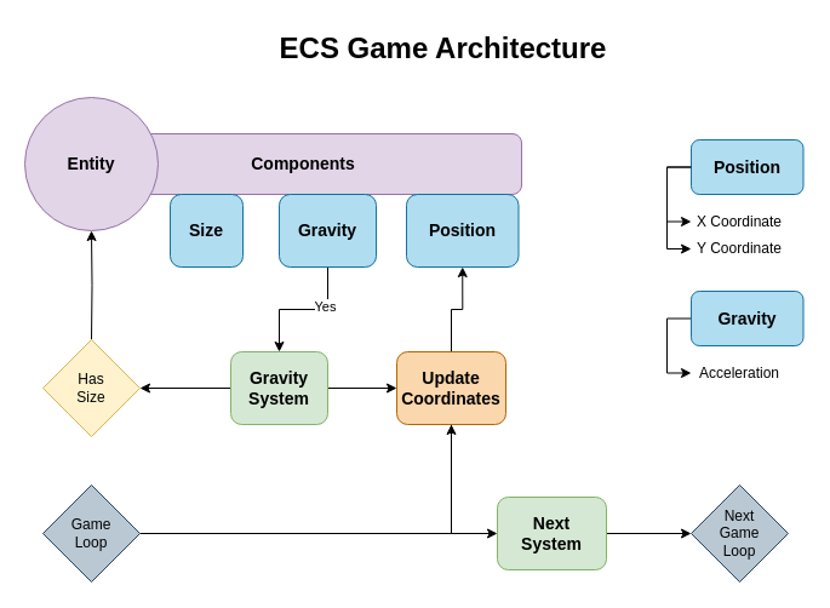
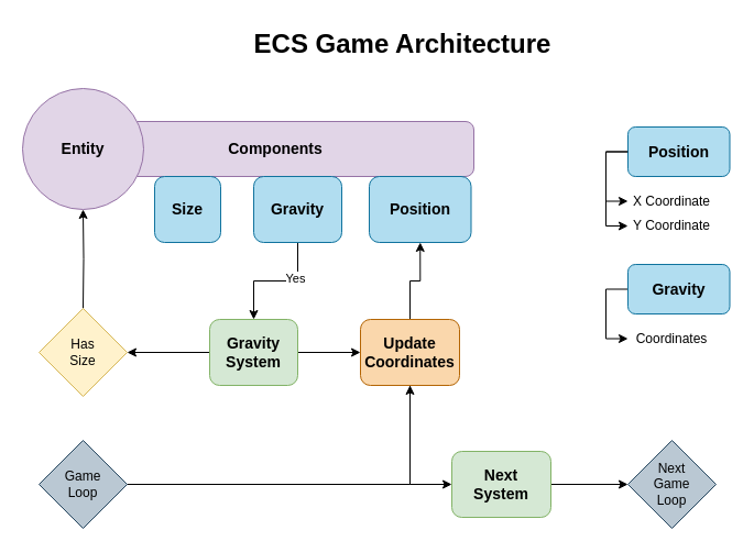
  <mxCell id="0" />
  <mxCell id="1" parent="0" />
  <mxCell id="2" value="Components" style="rounded=1;whiteSpace=wrap;html=1;fillColor=#e1d5e7;strokeColor=#9673a6;fontStyle=1;fontSize=14;" vertex="1" parent="1"><mxGeometry x="70" y="110" width="360" height="50" as="geometry" /></mxCell>
  <mxCell id="3" style="edgeStyle=orthogonalEdgeStyle;rounded=0;orthogonalLoop=1;jettySize=auto;html=1;" edge="1" parent="1" target="4"><mxGeometry relative="1" as="geometry"><mxPoint x="75" y="280" as="sourcePoint" /></mxGeometry></mxCell>
  <mxCell id="4" value="Entity" style="ellipse;whiteSpace=wrap;html=1;aspect=fixed;fillColor=#e1d5e7;strokeColor=#9673a6;fontStyle=1;fontSize=14;" vertex="1" parent="1"><mxGeometry x="20" y="80" width="110" height="110" as="geometry" /></mxCell>
  <mxCell id="5" value="ECS Game Architecture" style="text;strokeColor=none;fillColor=none;html=1;fontSize=24;fontStyle=1;verticalAlign=middle;align=center;" vertex="1" parent="1"><mxGeometry x="217" y="20" width="295" height="40" as="geometry" /></mxCell>
  <mxCell id="6" value="Position" style="rounded=1;whiteSpace=wrap;html=1;rotation=0;fillColor=#b1ddf0;strokeColor=#10739e;fontStyle=1;fontSize=14;" vertex="1" parent="1"><mxGeometry x="335" y="160" width="92.5" height="60" as="geometry" /></mxCell>
  <mxCell id="7" style="edgeStyle=orthogonalEdgeStyle;rounded=0;orthogonalLoop=1;jettySize=auto;html=1;exitX=0.5;exitY=1;exitDx=0;exitDy=0;entryX=0.5;entryY=0;entryDx=0;entryDy=0;" edge="1" parent="1" source="9" target="19"><mxGeometry relative="1" as="geometry" /></mxCell>
  <mxCell id="8" value="Yes" style="edgeLabel;html=1;align=center;verticalAlign=middle;resizable=0;points=[];" vertex="1" connectable="0" parent="7"><mxGeometry x="-0.309" y="-3" relative="1" as="geometry"><mxPoint as="offset" /></mxGeometry></mxCell>
  <mxCell id="9" value="Gravity" style="rounded=1;whiteSpace=wrap;html=1;rotation=0;fillColor=#b1ddf0;strokeColor=#10739e;fontStyle=1;fontSize=14;" vertex="1" parent="1"><mxGeometry x="230" y="160" width="80" height="60" as="geometry" /></mxCell>
  <mxCell id="10" value="Size" style="rounded=1;whiteSpace=wrap;html=1;rotation=0;fillColor=#b1ddf0;strokeColor=#10739e;fontStyle=1;fontSize=14;" vertex="1" parent="1"><mxGeometry x="140" y="160" width="60" height="60" as="geometry" /></mxCell>
  <mxCell id="11" value="Has&lt;div&gt;Size&lt;/div&gt;" style="rhombus;whiteSpace=wrap;html=1;fillColor=#fff2cc;strokeColor=#d6b656;" vertex="1" parent="1"><mxGeometry x="35" y="280" width="80" height="80" as="geometry" /></mxCell>
  <mxCell id="12" style="edgeStyle=orthogonalEdgeStyle;rounded=0;orthogonalLoop=1;jettySize=auto;html=1;entryX=0;entryY=0.5;entryDx=0;entryDy=0;exitX=0;exitY=0.5;exitDx=0;exitDy=0;" edge="1" parent="1" source="13" target="14"><mxGeometry relative="1" as="geometry"><mxPoint x="550" y="190" as="targetPoint" /></mxGeometry></mxCell>
  <mxCell id="13" value="Position" style="rounded=1;whiteSpace=wrap;html=1;rotation=0;fillColor=#b1ddf0;strokeColor=#10739e;fontStyle=1;fontSize=14;" vertex="1" parent="1"><mxGeometry x="570" y="115" width="92.5" height="45" as="geometry" /></mxCell>
  <mxCell id="14" value="X Coordinate" style="text;html=1;align=center;verticalAlign=middle;whiteSpace=wrap;rounded=0;fontSize=12;" vertex="1" parent="1"><mxGeometry x="570" y="175" width="80" height="15" as="geometry" /></mxCell>
  <mxCell id="15" value="Y Coordinate" style="text;html=1;align=center;verticalAlign=middle;whiteSpace=wrap;rounded=0;fontSize=12;direction=east;flipV=0;flipH=1;rotation=0;" vertex="1" parent="1"><mxGeometry x="570" y="200" width="80" height="10" as="geometry" /></mxCell>
  <mxCell id="16" style="edgeStyle=orthogonalEdgeStyle;rounded=0;orthogonalLoop=1;jettySize=auto;html=1;entryX=0;entryY=0.5;entryDx=0;entryDy=0;exitX=0;exitY=0.5;exitDx=0;exitDy=0;" edge="1" parent="1" source="13" target="15"><mxGeometry relative="1" as="geometry"><mxPoint x="580" y="193" as="targetPoint" /><mxPoint x="580" y="148" as="sourcePoint" /></mxGeometry></mxCell>
  <mxCell id="17" style="edgeStyle=orthogonalEdgeStyle;rounded=0;orthogonalLoop=1;jettySize=auto;html=1;entryX=1;entryY=0.5;entryDx=0;entryDy=0;" edge="1" parent="1" source="19" target="11"><mxGeometry relative="1" as="geometry" /></mxCell>
  <mxCell id="18" value="" style="edgeStyle=orthogonalEdgeStyle;rounded=0;orthogonalLoop=1;jettySize=auto;html=1;" edge="1" parent="1" source="19" target="24"><mxGeometry relative="1" as="geometry" /></mxCell>
  <mxCell id="19" value="Gravity&lt;div&gt;System&lt;/div&gt;" style="rounded=1;whiteSpace=wrap;html=1;rotation=0;fillColor=#d5e8d4;strokeColor=#82b366;fontStyle=1;fontSize=14;" vertex="1" parent="1"><mxGeometry x="190" y="290" width="80" height="60" as="geometry" /></mxCell>
  <mxCell id="20" style="edgeStyle=orthogonalEdgeStyle;rounded=0;orthogonalLoop=1;jettySize=auto;html=1;" edge="1" parent="1" source="21" target="24"><mxGeometry relative="1" as="geometry" /></mxCell>
  <mxCell id="21" value="Game&lt;div&gt;Loop&lt;/div&gt;" style="rhombus;whiteSpace=wrap;html=1;fillColor=#bac8d3;strokeColor=#23445d;" vertex="1" parent="1"><mxGeometry x="35" y="400" width="80" height="80" as="geometry" /></mxCell>
  <mxCell id="22" style="edgeStyle=orthogonalEdgeStyle;rounded=0;orthogonalLoop=1;jettySize=auto;html=1;entryX=0.5;entryY=1;entryDx=0;entryDy=0;" edge="1" parent="1" source="24" target="6"><mxGeometry relative="1" as="geometry" /></mxCell>
  <mxCell id="23" style="edgeStyle=orthogonalEdgeStyle;rounded=0;orthogonalLoop=1;jettySize=auto;html=1;exitX=0.5;exitY=1;exitDx=0;exitDy=0;entryX=0;entryY=0.5;entryDx=0;entryDy=0;" edge="1" parent="1" source="24" target="29"><mxGeometry relative="1" as="geometry" /></mxCell>
  <mxCell id="24" value="Update&lt;div&gt;Coordinates&lt;/div&gt;" style="rounded=1;whiteSpace=wrap;html=1;rotation=0;fillColor=#fad7ac;strokeColor=#b46504;fontStyle=1;fontSize=14;" vertex="1" parent="1"><mxGeometry x="327" y="290" width="90" height="60" as="geometry" /></mxCell>
  <mxCell id="25" style="edgeStyle=orthogonalEdgeStyle;rounded=0;orthogonalLoop=1;jettySize=auto;html=1;entryX=0;entryY=0.5;entryDx=0;entryDy=0;exitX=0;exitY=0.5;exitDx=0;exitDy=0;" edge="1" source="26" target="27" parent="1"><mxGeometry relative="1" as="geometry"><mxPoint x="550" y="315" as="targetPoint" /></mxGeometry></mxCell>
  <mxCell id="26" value="Gravity" style="rounded=1;whiteSpace=wrap;html=1;rotation=0;fillColor=#b1ddf0;strokeColor=#10739e;fontStyle=1;fontSize=14;" vertex="1" parent="1"><mxGeometry x="570" y="240" width="92.5" height="45" as="geometry" /></mxCell>
- <mxCell id="27" value="Acceleration" style="text;html=1;align=center;verticalAlign=middle;whiteSpace=wrap;rounded=0;fontSize=12;" vertex="1" parent="1"><mxGeometry x="570" y="300" width="80" height="15" as="geometry" /></mxCell>
+ <mxCell id="27" value="Coordinates" style="text;html=1;align=center;verticalAlign=middle;whiteSpace=wrap;rounded=0;fontSize=12;" vertex="1" parent="1"><mxGeometry x="570" y="300" width="80" height="15" as="geometry" /></mxCell>
  <mxCell id="28" style="edgeStyle=orthogonalEdgeStyle;rounded=0;orthogonalLoop=1;jettySize=auto;html=1;exitX=1;exitY=0.5;exitDx=0;exitDy=0;entryX=0;entryY=0.5;entryDx=0;entryDy=0;" edge="1" parent="1" source="29" target="30"><mxGeometry relative="1" as="geometry" /></mxCell>
  <mxCell id="29" value="Next&lt;div&gt;System&lt;/div&gt;" style="rounded=1;whiteSpace=wrap;html=1;rotation=0;fillColor=#d5e8d4;strokeColor=#82b366;fontStyle=1;fontSize=14;" vertex="1" parent="1"><mxGeometry x="410" y="410" width="90" height="60" as="geometry" /></mxCell>
  <mxCell id="30" value="Next&lt;div&gt;Game&lt;div&gt;Loop&lt;/div&gt;&lt;/div&gt;" style="rhombus;whiteSpace=wrap;html=1;fillColor=#bac8d3;strokeColor=#23445d;" vertex="1" parent="1"><mxGeometry x="570" y="400" width="80" height="80" as="geometry" /></mxCell>
